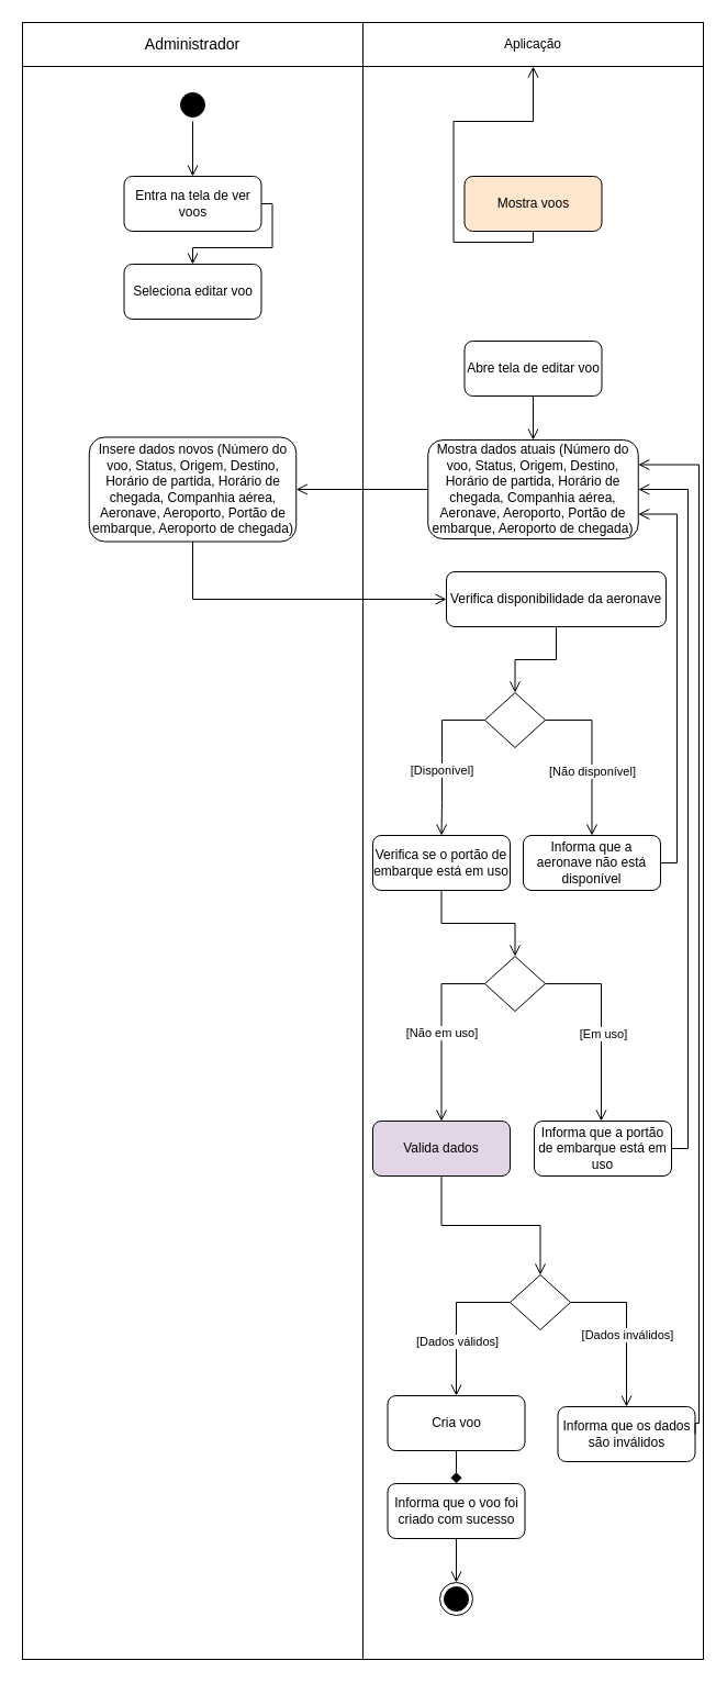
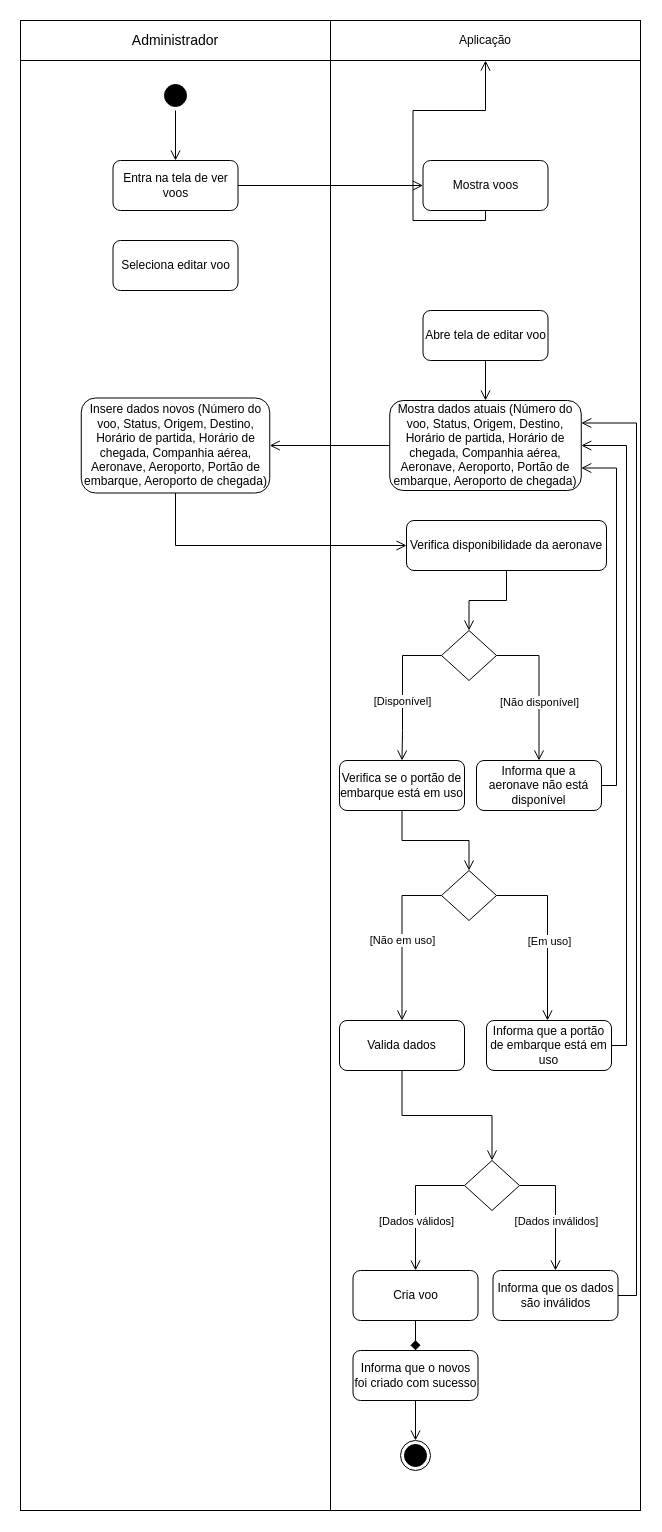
  <mxCell id="0" />
  <mxCell id="1" parent="0" />
  <mxCell id="2" value="" style="rounded=0;whiteSpace=wrap;html=1;" vertex="1" parent="1"><mxGeometry x="20" y="60" width="310" height="1450" as="geometry" /></mxCell>
  <mxCell id="3" value="" style="rounded=0;whiteSpace=wrap;html=1;" vertex="1" parent="1"><mxGeometry x="330" y="60" width="310" height="1450" as="geometry" /></mxCell>
  <mxCell id="4" value="&lt;font style=&quot;font-size: 14px;&quot;&gt;Administrador&lt;/font&gt;" style="rounded=0;whiteSpace=wrap;html=1;" vertex="1" parent="1"><mxGeometry x="20" y="20" width="310" height="40" as="geometry" /></mxCell>
  <mxCell id="5" value="Aplicação" style="rounded=0;whiteSpace=wrap;html=1;" vertex="1" parent="1"><mxGeometry x="330" y="20" width="310" height="40" as="geometry" /></mxCell>
  <mxCell id="6" value="" style="ellipse;html=1;shape=startState;fillColor=#000000;strokeColor=#000000;" vertex="1" parent="1"><mxGeometry x="160" y="80" width="30" height="30" as="geometry" /></mxCell>
  <mxCell id="7" value="" style="edgeStyle=orthogonalEdgeStyle;html=1;verticalAlign=bottom;endArrow=open;endSize=8;strokeColor=#000000;rounded=0;entryX=0.5;entryY=0;entryDx=0;entryDy=0;" edge="1" parent="1" source="6" target="8"><mxGeometry relative="1" as="geometry"><mxPoint x="191" y="170" as="targetPoint" /></mxGeometry></mxCell>
  <mxCell id="8" value="Entra na tela de ver voos" style="rounded=1;whiteSpace=wrap;html=1;" vertex="1" parent="1"><mxGeometry x="112.5" y="160" width="125" height="50" as="geometry" /></mxCell>
  <mxCell id="9" value="Mostra dados atuais&amp;nbsp;(Número do voo, Status, Origem, Destino, Horário de partida, Horário de chegada, Companhia aérea, Aeronave, Aeroporto, Portão de embarque, Aeroporto de chegada)" style="rounded=1;whiteSpace=wrap;html=1;" vertex="1" parent="1"><mxGeometry x="389.25" y="400" width="191.5" height="90" as="geometry" /></mxCell>
  <mxCell id="10" value="Insere dados novos (Número do voo, Status, Origem, Destino, Horário de partida, Horário de chegada, Companhia aérea, Aeronave, Aeroporto, Portão de embarque, Aeroporto de chegada)" style="rounded=1;whiteSpace=wrap;html=1;" vertex="1" parent="1"><mxGeometry x="80.75" y="397.5" width="188.5" height="95" as="geometry" /></mxCell>
  <mxCell id="11" value="" style="edgeStyle=orthogonalEdgeStyle;html=1;verticalAlign=bottom;endArrow=open;endSize=8;strokeColor=#000000;rounded=0;entryX=1;entryY=0.5;entryDx=0;entryDy=0;exitX=0;exitY=0.5;exitDx=0;exitDy=0;" edge="1" parent="1" source="9" target="10"><mxGeometry relative="1" as="geometry"><mxPoint x="521" y="260" as="targetPoint" /><mxPoint x="416" y="260" as="sourcePoint" /></mxGeometry></mxCell>
- <mxCell id="12" value="Valida dados" style="rounded=1;whiteSpace=wrap;html=1;fillColor=#e1d5e7;" vertex="1" parent="1"><mxGeometry x="339" y="1020" width="125" height="50" as="geometry" /></mxCell>
+ <mxCell id="12" value="Valida dados" style="rounded=1;whiteSpace=wrap;html=1;" vertex="1" parent="1"><mxGeometry x="339" y="1020" width="125" height="50" as="geometry" /></mxCell>
  <mxCell id="13" value="" style="rhombus;whiteSpace=wrap;html=1;" vertex="1" parent="1"><mxGeometry x="464" y="1160" width="55" height="50" as="geometry" /></mxCell>
  <mxCell id="14" value="" style="edgeStyle=orthogonalEdgeStyle;html=1;verticalAlign=bottom;endArrow=open;endSize=8;strokeColor=#000000;rounded=0;entryX=0.5;entryY=0;entryDx=0;entryDy=0;exitX=0.5;exitY=1;exitDx=0;exitDy=0;" edge="1" parent="1" source="12" target="13"><mxGeometry relative="1" as="geometry"><mxPoint x="524" y="439" as="targetPoint" /><mxPoint x="356" y="394" as="sourcePoint" /></mxGeometry></mxCell>
- <mxCell id="15" value="Informa que os dados são inválidos" style="rounded=1;whiteSpace=wrap;html=1;" vertex="1" parent="1"><mxGeometry x="507.5" y="1280" width="125" height="50" as="geometry" /></mxCell>
+ <mxCell id="15" value="Informa que os dados são inválidos" style="rounded=1;whiteSpace=wrap;html=1;" vertex="1" parent="1"><mxGeometry x="492.5" y="1270" width="125" height="50" as="geometry" /></mxCell>
  <mxCell id="16" value="" style="edgeStyle=orthogonalEdgeStyle;html=1;verticalAlign=bottom;endArrow=open;endSize=8;strokeColor=#000000;rounded=0;entryX=0.5;entryY=0;entryDx=0;entryDy=0;exitX=1;exitY=0.5;exitDx=0;exitDy=0;" edge="1" parent="1" source="13" target="15"><mxGeometry relative="1" as="geometry"><mxPoint x="559" y="405" as="targetPoint" /><mxPoint x="559" y="380" as="sourcePoint" /></mxGeometry></mxCell>
  <mxCell id="17" value="[Dados inválidos]" style="edgeLabel;html=1;align=center;verticalAlign=middle;resizable=0;points=[];" vertex="1" connectable="0" parent="16"><mxGeometry x="-0.227" relative="1" as="geometry"><mxPoint y="24" as="offset" /></mxGeometry></mxCell>
  <mxCell id="18" value="" style="edgeStyle=orthogonalEdgeStyle;html=1;verticalAlign=bottom;endArrow=open;endSize=8;strokeColor=#000000;rounded=0;exitX=1;exitY=0.5;exitDx=0;exitDy=0;entryX=1;entryY=0.25;entryDx=0;entryDy=0;" edge="1" parent="1" source="15" target="9"><mxGeometry relative="1" as="geometry"><mxPoint x="727" y="440" as="targetPoint" /><mxPoint x="416" y="395" as="sourcePoint" /><Array as="points"><mxPoint x="636" y="1295" /><mxPoint x="636" y="423" /></Array></mxGeometry></mxCell>
  <mxCell id="19" value="Cria voo" style="rounded=1;whiteSpace=wrap;html=1;" vertex="1" parent="1"><mxGeometry x="352.5" y="1270" width="125" height="50" as="geometry" /></mxCell>
- <mxCell id="20" value="&lt;div&gt;Informa que o voo foi criado com sucesso&lt;br&gt;&lt;/div&gt;" style="rounded=1;whiteSpace=wrap;html=1;" vertex="1" parent="1"><mxGeometry x="352.5" y="1350" width="125" height="50" as="geometry" /></mxCell>
+ <mxCell id="20" value="&lt;div&gt;Informa que o novos foi criado com sucesso&lt;br&gt;&lt;/div&gt;" style="rounded=1;whiteSpace=wrap;html=1;" vertex="1" parent="1"><mxGeometry x="352.5" y="1350" width="125" height="50" as="geometry" /></mxCell>
  <mxCell id="21" value="" style="edgeStyle=orthogonalEdgeStyle;html=1;verticalAlign=bottom;endArrow=open;endSize=8;strokeColor=#000000;rounded=0;entryX=0.5;entryY=0;entryDx=0;entryDy=0;exitX=0;exitY=0.5;exitDx=0;exitDy=0;" edge="1" parent="1" source="13" target="19"><mxGeometry relative="1" as="geometry"><mxPoint x="558" y="405" as="targetPoint" /><mxPoint x="558" y="380" as="sourcePoint" /></mxGeometry></mxCell>
  <mxCell id="22" value="[Dados válidos]" style="edgeLabel;html=1;align=center;verticalAlign=middle;resizable=0;points=[];" vertex="1" connectable="0" parent="21"><mxGeometry x="-0.349" y="-2" relative="1" as="geometry"><mxPoint x="-5" y="37" as="offset" /></mxGeometry></mxCell>
  <mxCell id="23" value="" style="edgeStyle=orthogonalEdgeStyle;html=1;verticalAlign=bottom;endArrow=diamond;endSize=8;strokeColor=#000000;rounded=0;entryX=0.5;entryY=0;entryDx=0;entryDy=0;exitX=0.5;exitY=1;exitDx=0;exitDy=0;" edge="1" parent="1" source="19" target="20"><mxGeometry relative="1" as="geometry"><mxPoint x="481" y="430" as="targetPoint" /><mxPoint x="531" y="430" as="sourcePoint" /></mxGeometry></mxCell>
  <mxCell id="24" value="" style="ellipse;html=1;shape=endState;fillColor=#000000;strokeColor=#000000;" vertex="1" parent="1"><mxGeometry x="400" y="1440" width="30" height="30" as="geometry" /></mxCell>
- <mxCell id="25" value="Mostra voos" style="rounded=1;whiteSpace=wrap;html=1;fillColor=#ffe6cc;" vertex="1" parent="1"><mxGeometry x="422.5" y="160" width="125" height="50" as="geometry" /></mxCell>
- <mxCell id="26" value="" style="edgeStyle=orthogonalEdgeStyle;html=1;verticalAlign=bottom;endArrow=open;endSize=8;strokeColor=#000000;rounded=0;exitX=1;exitY=0.5;exitDx=0;exitDy=0;" edge="1" parent="1" source="8" target="27"><mxGeometry relative="1" as="geometry"><mxPoint x="248" y="285" as="targetPoint" /><mxPoint x="496" y="285" as="sourcePoint" /></mxGeometry></mxCell>
+ <mxCell id="25" value="Mostra voos" style="rounded=1;whiteSpace=wrap;html=1;" vertex="1" parent="1"><mxGeometry x="422.5" y="160" width="125" height="50" as="geometry" /></mxCell>
+ <mxCell id="26" value="" style="edgeStyle=orthogonalEdgeStyle;html=1;verticalAlign=bottom;endArrow=open;endSize=8;strokeColor=#000000;rounded=0;entryX=0;entryY=0.5;entryDx=0;entryDy=0;exitX=1;exitY=0.5;exitDx=0;exitDy=0;" edge="1" parent="1" source="8" target="25"><mxGeometry relative="1" as="geometry"><mxPoint x="248" y="285" as="targetPoint" /><mxPoint x="496" y="285" as="sourcePoint" /></mxGeometry></mxCell>
  <mxCell id="27" value="Seleciona editar voo" style="rounded=1;whiteSpace=wrap;html=1;" vertex="1" parent="1"><mxGeometry x="112.5" y="240" width="125" height="50" as="geometry" /></mxCell>
  <mxCell id="28" value="" style="edgeStyle=orthogonalEdgeStyle;html=1;verticalAlign=bottom;endArrow=open;endSize=8;strokeColor=#000000;rounded=0;exitX=0.5;exitY=1;exitDx=0;exitDy=0;" edge="1" parent="1" source="25" target="5"><mxGeometry relative="1" as="geometry"><mxPoint x="433" y="195" as="targetPoint" /><mxPoint x="248" y="195" as="sourcePoint" /></mxGeometry></mxCell>
  <mxCell id="29" value="Abre tela de editar voo" style="rounded=1;whiteSpace=wrap;html=1;" vertex="1" parent="1"><mxGeometry x="422.5" y="310" width="125" height="50" as="geometry" /></mxCell>
  <mxCell id="30" value="" style="edgeStyle=orthogonalEdgeStyle;html=1;verticalAlign=bottom;endArrow=open;endSize=8;strokeColor=#000000;rounded=0;exitX=0.5;exitY=1;exitDx=0;exitDy=0;entryX=0.5;entryY=0;entryDx=0;entryDy=0;" edge="1" parent="1" source="29" target="9"><mxGeometry relative="1" as="geometry"><mxPoint x="485" y="400" as="targetPoint" /><mxPoint x="433" y="435" as="sourcePoint" /></mxGeometry></mxCell>
  <mxCell id="31" value="" style="edgeStyle=orthogonalEdgeStyle;html=1;verticalAlign=bottom;endArrow=open;endSize=8;strokeColor=#000000;rounded=0;entryX=0.5;entryY=0;entryDx=0;entryDy=0;exitX=0.5;exitY=1;exitDx=0;exitDy=0;" edge="1" parent="1" source="20" target="24"><mxGeometry relative="1" as="geometry"><mxPoint x="408.26" y="930" as="targetPoint" /><mxPoint x="408.26" y="870" as="sourcePoint" /></mxGeometry></mxCell>
  <mxCell id="32" value="" style="rhombus;whiteSpace=wrap;html=1;" vertex="1" parent="1"><mxGeometry x="441" y="630" width="55" height="50" as="geometry" /></mxCell>
  <mxCell id="33" value="" style="edgeStyle=orthogonalEdgeStyle;html=1;verticalAlign=bottom;endArrow=open;endSize=8;strokeColor=#000000;rounded=0;entryX=0.5;entryY=0;entryDx=0;entryDy=0;exitX=1;exitY=0.5;exitDx=0;exitDy=0;" edge="1" parent="1" source="32" target="42"><mxGeometry relative="1" as="geometry"><mxPoint x="561.5" y="760" as="targetPoint" /><mxPoint x="565.5" y="-130" as="sourcePoint" /></mxGeometry></mxCell>
  <mxCell id="34" value="[Não disponível]" style="edgeLabel;html=1;align=center;verticalAlign=middle;resizable=0;points=[];" vertex="1" connectable="0" parent="33"><mxGeometry x="-0.227" relative="1" as="geometry"><mxPoint y="32" as="offset" /></mxGeometry></mxCell>
  <mxCell id="35" value="" style="edgeStyle=orthogonalEdgeStyle;html=1;verticalAlign=bottom;endArrow=open;endSize=8;strokeColor=#000000;rounded=0;entryX=0.5;entryY=0;entryDx=0;entryDy=0;exitX=0;exitY=0.5;exitDx=0;exitDy=0;" edge="1" parent="1" source="32" target="40"><mxGeometry relative="1" as="geometry"><mxPoint x="421.5" y="760" as="targetPoint" /><mxPoint x="564.5" y="-130" as="sourcePoint" /><Array as="points"><mxPoint x="402" y="655" /><mxPoint x="402" y="730" /><mxPoint x="401" y="730" /></Array></mxGeometry></mxCell>
  <mxCell id="36" value="[Disponível]" style="edgeLabel;html=1;align=center;verticalAlign=middle;resizable=0;points=[];" vertex="1" connectable="0" parent="35"><mxGeometry x="-0.349" y="-2" relative="1" as="geometry"><mxPoint x="1" y="37" as="offset" /></mxGeometry></mxCell>
  <mxCell id="37" value="Verifica disponibilidade da aeronave" style="rounded=1;whiteSpace=wrap;html=1;" vertex="1" parent="1"><mxGeometry x="406" y="520" width="200" height="50" as="geometry" /></mxCell>
  <mxCell id="38" value="" style="edgeStyle=orthogonalEdgeStyle;html=1;verticalAlign=bottom;endArrow=open;endSize=8;strokeColor=#000000;rounded=0;entryX=0;entryY=0.5;entryDx=0;entryDy=0;exitX=0.5;exitY=1;exitDx=0;exitDy=0;" edge="1" parent="1" source="10" target="37"><mxGeometry relative="1" as="geometry"><mxPoint x="279.25" y="455" as="targetPoint" /><mxPoint x="399.25" y="455" as="sourcePoint" /></mxGeometry></mxCell>
  <mxCell id="39" value="" style="edgeStyle=orthogonalEdgeStyle;html=1;verticalAlign=bottom;endArrow=open;endSize=8;strokeColor=#000000;rounded=0;entryX=0.5;entryY=0;entryDx=0;entryDy=0;exitX=0.5;exitY=1;exitDx=0;exitDy=0;" edge="1" parent="1" source="37" target="32"><mxGeometry relative="1" as="geometry"><mxPoint x="279.25" y="455" as="targetPoint" /><mxPoint x="399.25" y="455" as="sourcePoint" /></mxGeometry></mxCell>
  <mxCell id="40" value="Verifica se o portão de embarque está em uso" style="rounded=1;whiteSpace=wrap;html=1;" vertex="1" parent="1"><mxGeometry x="339" y="760" width="125" height="50" as="geometry" /></mxCell>
  <mxCell id="41" value="" style="rhombus;whiteSpace=wrap;html=1;" vertex="1" parent="1"><mxGeometry x="441" y="870" width="55" height="50" as="geometry" /></mxCell>
  <mxCell id="42" value="Informa que a aeronave não está disponível" style="rounded=1;whiteSpace=wrap;html=1;" vertex="1" parent="1"><mxGeometry x="476" y="760" width="125" height="50" as="geometry" /></mxCell>
  <mxCell id="43" value="" style="edgeStyle=orthogonalEdgeStyle;html=1;verticalAlign=bottom;endArrow=open;endSize=8;strokeColor=#000000;rounded=0;exitX=1;exitY=0.5;exitDx=0;exitDy=0;entryX=1;entryY=0.75;entryDx=0;entryDy=0;" edge="1" parent="1" source="42" target="9"><mxGeometry relative="1" as="geometry"><mxPoint x="590.75" y="455" as="targetPoint" /><mxPoint x="627.5" y="1305" as="sourcePoint" /><Array as="points"><mxPoint x="616" y="785" /><mxPoint x="616" y="467" /></Array></mxGeometry></mxCell>
  <mxCell id="44" value="" style="edgeStyle=orthogonalEdgeStyle;html=1;verticalAlign=bottom;endArrow=open;endSize=8;strokeColor=#000000;rounded=0;entryX=0.5;entryY=0;entryDx=0;entryDy=0;exitX=0.5;exitY=1;exitDx=0;exitDy=0;" edge="1" parent="1" source="40" target="41"><mxGeometry relative="1" as="geometry"><mxPoint x="468.5" y="840" as="targetPoint" /><mxPoint x="478.5" y="580" as="sourcePoint" /></mxGeometry></mxCell>
  <mxCell id="45" value="" style="edgeStyle=orthogonalEdgeStyle;html=1;verticalAlign=bottom;endArrow=open;endSize=8;strokeColor=#000000;rounded=0;entryX=0.5;entryY=0;entryDx=0;entryDy=0;exitX=0;exitY=0.5;exitDx=0;exitDy=0;" edge="1" parent="1" source="41" target="12"><mxGeometry relative="1" as="geometry"><mxPoint x="411.5" y="770" as="targetPoint" /><mxPoint x="451" y="665" as="sourcePoint" /><Array as="points"><mxPoint x="402" y="895" /><mxPoint x="402" y="1020" /></Array></mxGeometry></mxCell>
  <mxCell id="46" value="[Não em uso]" style="edgeLabel;html=1;align=center;verticalAlign=middle;resizable=0;points=[];" vertex="1" connectable="0" parent="45"><mxGeometry x="-0.349" y="-2" relative="1" as="geometry"><mxPoint x="2" y="30" as="offset" /></mxGeometry></mxCell>
  <mxCell id="47" value="Informa que a portão de embarque está em uso" style="rounded=1;whiteSpace=wrap;html=1;" vertex="1" parent="1"><mxGeometry x="486" y="1020" width="125" height="50" as="geometry" /></mxCell>
  <mxCell id="48" value="" style="edgeStyle=orthogonalEdgeStyle;html=1;verticalAlign=bottom;endArrow=open;endSize=8;strokeColor=#000000;rounded=0;entryX=0.5;entryY=0;entryDx=0;entryDy=0;exitX=1;exitY=0.5;exitDx=0;exitDy=0;" edge="1" parent="1" source="41"><mxGeometry relative="1" as="geometry"><mxPoint x="547" y="1020" as="targetPoint" /><mxPoint x="494.5" y="895" as="sourcePoint" /><Array as="points"><mxPoint x="547" y="895" /></Array></mxGeometry></mxCell>
  <mxCell id="49" value="[Em uso]" style="edgeLabel;html=1;align=center;verticalAlign=middle;resizable=0;points=[];" vertex="1" connectable="0" parent="48"><mxGeometry x="-0.349" y="-2" relative="1" as="geometry"><mxPoint x="3" y="39" as="offset" /></mxGeometry></mxCell>
  <mxCell id="50" value="" style="edgeStyle=orthogonalEdgeStyle;html=1;verticalAlign=bottom;endArrow=open;endSize=8;strokeColor=#000000;rounded=0;exitX=1;exitY=0.5;exitDx=0;exitDy=0;entryX=1;entryY=0.5;entryDx=0;entryDy=0;" edge="1" parent="1" source="47" target="9"><mxGeometry relative="1" as="geometry"><mxPoint x="590.75" y="477.5" as="targetPoint" /><mxPoint x="611" y="795" as="sourcePoint" /><Array as="points"><mxPoint x="626" y="1045" /><mxPoint x="626" y="445" /></Array></mxGeometry></mxCell>
